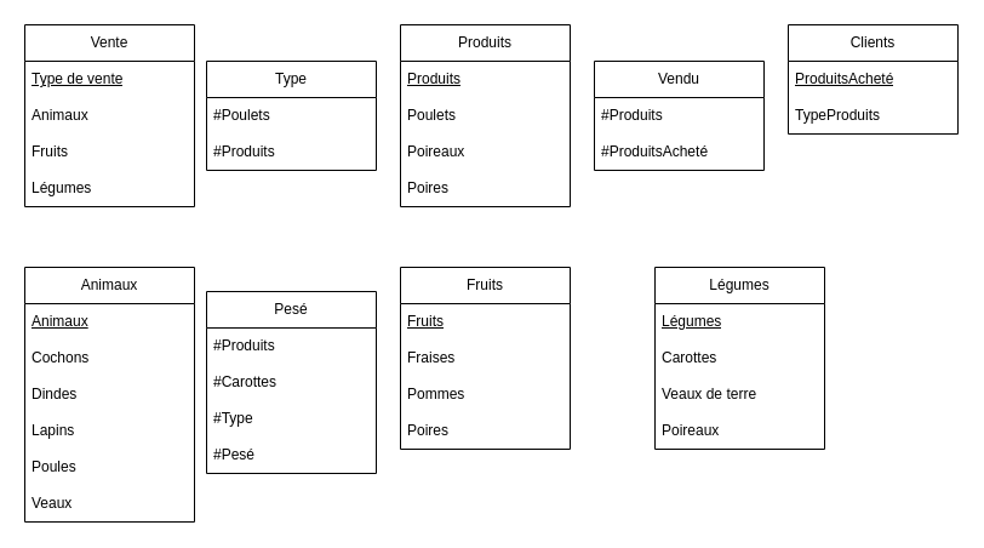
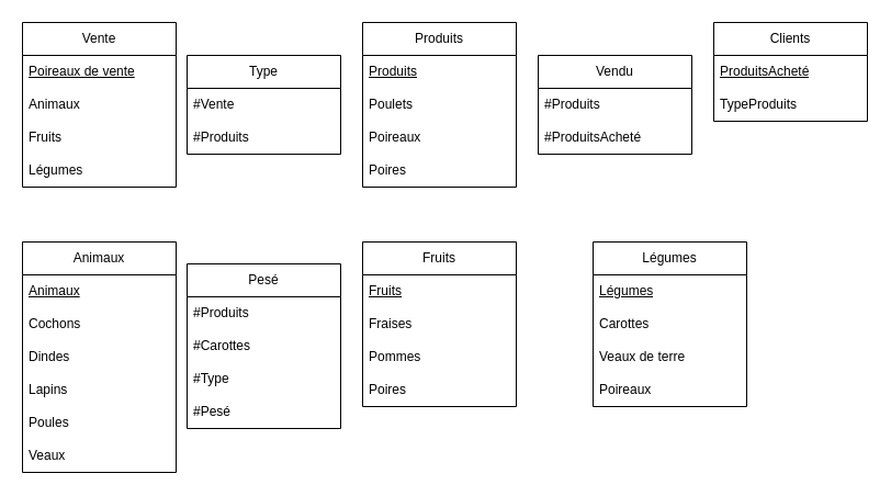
  <mxCell id="0" />
  <mxCell id="1" parent="0" />
  <mxCell id="2" value="Fruits" style="swimlane;fontStyle=0;childLayout=stackLayout;horizontal=1;startSize=30;horizontalStack=0;resizeParent=1;resizeParentMax=0;resizeLast=0;collapsible=1;marginBottom=0;whiteSpace=wrap;html=1;" parent="1" vertex="1"><mxGeometry x="330" y="220" width="140" height="150" as="geometry" /></mxCell>
  <mxCell id="3" value="&lt;u&gt;Fruits&lt;/u&gt;" style="text;strokeColor=none;fillColor=none;align=left;verticalAlign=middle;spacingLeft=4;spacingRight=4;overflow=hidden;points=[[0,0.5],[1,0.5]];portConstraint=eastwest;rotatable=0;whiteSpace=wrap;html=1;" parent="2" vertex="1"><mxGeometry y="30" width="140" height="30" as="geometry" /></mxCell>
  <mxCell id="4" value="Fraises" style="text;strokeColor=none;fillColor=none;align=left;verticalAlign=middle;spacingLeft=4;spacingRight=4;overflow=hidden;points=[[0,0.5],[1,0.5]];portConstraint=eastwest;rotatable=0;whiteSpace=wrap;html=1;" parent="2" vertex="1"><mxGeometry y="60" width="140" height="30" as="geometry" /></mxCell>
  <mxCell id="5" value="Pommes" style="text;strokeColor=none;fillColor=none;align=left;verticalAlign=middle;spacingLeft=4;spacingRight=4;overflow=hidden;points=[[0,0.5],[1,0.5]];portConstraint=eastwest;rotatable=0;whiteSpace=wrap;html=1;" parent="2" vertex="1"><mxGeometry y="90" width="140" height="30" as="geometry" /></mxCell>
  <mxCell id="6" value="Poires" style="text;strokeColor=none;fillColor=none;align=left;verticalAlign=middle;spacingLeft=4;spacingRight=4;overflow=hidden;points=[[0,0.5],[1,0.5]];portConstraint=eastwest;rotatable=0;whiteSpace=wrap;html=1;" parent="2" vertex="1"><mxGeometry y="120" width="140" height="30" as="geometry" /></mxCell>
  <mxCell id="7" value="Légumes" style="swimlane;fontStyle=0;childLayout=stackLayout;horizontal=1;startSize=30;horizontalStack=0;resizeParent=1;resizeParentMax=0;resizeLast=0;collapsible=1;marginBottom=0;whiteSpace=wrap;html=1;" parent="1" vertex="1"><mxGeometry x="540" y="220" width="140" height="150" as="geometry" /></mxCell>
  <mxCell id="8" value="&lt;u&gt;Légumes&lt;/u&gt;" style="text;strokeColor=none;fillColor=none;align=left;verticalAlign=middle;spacingLeft=4;spacingRight=4;overflow=hidden;points=[[0,0.5],[1,0.5]];portConstraint=eastwest;rotatable=0;whiteSpace=wrap;html=1;" parent="7" vertex="1"><mxGeometry y="30" width="140" height="30" as="geometry" /></mxCell>
  <mxCell id="9" value="Carottes" style="text;strokeColor=none;fillColor=none;align=left;verticalAlign=middle;spacingLeft=4;spacingRight=4;overflow=hidden;points=[[0,0.5],[1,0.5]];portConstraint=eastwest;rotatable=0;whiteSpace=wrap;html=1;" parent="7" vertex="1"><mxGeometry y="60" width="140" height="30" as="geometry" /></mxCell>
  <mxCell id="10" value="Veaux de terre" style="text;strokeColor=none;fillColor=none;align=left;verticalAlign=middle;spacingLeft=4;spacingRight=4;overflow=hidden;points=[[0,0.5],[1,0.5]];portConstraint=eastwest;rotatable=0;whiteSpace=wrap;html=1;" parent="7" vertex="1"><mxGeometry y="90" width="140" height="30" as="geometry" /></mxCell>
  <mxCell id="11" value="Poireaux" style="text;strokeColor=none;fillColor=none;align=left;verticalAlign=middle;spacingLeft=4;spacingRight=4;overflow=hidden;points=[[0,0.5],[1,0.5]];portConstraint=eastwest;rotatable=0;whiteSpace=wrap;html=1;" parent="7" vertex="1"><mxGeometry y="120" width="140" height="30" as="geometry" /></mxCell>
  <mxCell id="12" value="Animaux" style="swimlane;fontStyle=0;childLayout=stackLayout;horizontal=1;startSize=30;horizontalStack=0;resizeParent=1;resizeParentMax=0;resizeLast=0;collapsible=1;marginBottom=0;whiteSpace=wrap;html=1;" parent="1" vertex="1"><mxGeometry x="20" y="220" width="140" height="210" as="geometry" /></mxCell>
  <mxCell id="13" value="&lt;u&gt;Animaux&lt;/u&gt;" style="text;strokeColor=none;fillColor=none;align=left;verticalAlign=middle;spacingLeft=4;spacingRight=4;overflow=hidden;points=[[0,0.5],[1,0.5]];portConstraint=eastwest;rotatable=0;whiteSpace=wrap;html=1;" parent="12" vertex="1"><mxGeometry y="30" width="140" height="30" as="geometry" /></mxCell>
  <mxCell id="14" value="Cochons" style="text;strokeColor=none;fillColor=none;align=left;verticalAlign=middle;spacingLeft=4;spacingRight=4;overflow=hidden;points=[[0,0.5],[1,0.5]];portConstraint=eastwest;rotatable=0;whiteSpace=wrap;html=1;" parent="12" vertex="1"><mxGeometry y="60" width="140" height="30" as="geometry" /></mxCell>
  <mxCell id="15" value="Dindes" style="text;strokeColor=none;fillColor=none;align=left;verticalAlign=middle;spacingLeft=4;spacingRight=4;overflow=hidden;points=[[0,0.5],[1,0.5]];portConstraint=eastwest;rotatable=0;whiteSpace=wrap;html=1;" parent="12" vertex="1"><mxGeometry y="90" width="140" height="30" as="geometry" /></mxCell>
  <mxCell id="16" value="Lapins" style="text;strokeColor=none;fillColor=none;align=left;verticalAlign=middle;spacingLeft=4;spacingRight=4;overflow=hidden;points=[[0,0.5],[1,0.5]];portConstraint=eastwest;rotatable=0;whiteSpace=wrap;html=1;" parent="12" vertex="1"><mxGeometry y="120" width="140" height="30" as="geometry" /></mxCell>
  <mxCell id="17" value="Poules" style="text;strokeColor=none;fillColor=none;align=left;verticalAlign=middle;spacingLeft=4;spacingRight=4;overflow=hidden;points=[[0,0.5],[1,0.5]];portConstraint=eastwest;rotatable=0;whiteSpace=wrap;html=1;" parent="12" vertex="1"><mxGeometry y="150" width="140" height="30" as="geometry" /></mxCell>
  <mxCell id="18" value="Veaux" style="text;strokeColor=none;fillColor=none;align=left;verticalAlign=middle;spacingLeft=4;spacingRight=4;overflow=hidden;points=[[0,0.5],[1,0.5]];portConstraint=eastwest;rotatable=0;whiteSpace=wrap;html=1;" parent="12" vertex="1"><mxGeometry y="180" width="140" height="30" as="geometry" /></mxCell>
  <mxCell id="19" value="Clients" style="swimlane;fontStyle=0;childLayout=stackLayout;horizontal=1;startSize=30;horizontalStack=0;resizeParent=1;resizeParentMax=0;resizeLast=0;collapsible=1;marginBottom=0;whiteSpace=wrap;html=1;" parent="1" vertex="1"><mxGeometry x="650" y="20" width="140" height="90" as="geometry" /></mxCell>
  <mxCell id="20" value="&lt;u&gt;ProduitsAcheté&lt;/u&gt;" style="text;strokeColor=none;fillColor=none;align=left;verticalAlign=middle;spacingLeft=4;spacingRight=4;overflow=hidden;points=[[0,0.5],[1,0.5]];portConstraint=eastwest;rotatable=0;whiteSpace=wrap;html=1;" parent="19" vertex="1"><mxGeometry y="30" width="140" height="30" as="geometry" /></mxCell>
  <mxCell id="21" value="TypeProduits" style="text;strokeColor=none;fillColor=none;align=left;verticalAlign=middle;spacingLeft=4;spacingRight=4;overflow=hidden;points=[[0,0.5],[1,0.5]];portConstraint=eastwest;rotatable=0;whiteSpace=wrap;html=1;" parent="19" vertex="1"><mxGeometry y="60" width="140" height="30" as="geometry" /></mxCell>
  <mxCell id="22" value="Produits" style="swimlane;fontStyle=0;childLayout=stackLayout;horizontal=1;startSize=30;horizontalStack=0;resizeParent=1;resizeParentMax=0;resizeLast=0;collapsible=1;marginBottom=0;whiteSpace=wrap;html=1;" parent="1" vertex="1"><mxGeometry x="330" y="20" width="140" height="150" as="geometry" /></mxCell>
  <mxCell id="23" value="&lt;u&gt;Produits&lt;/u&gt;" style="text;strokeColor=none;fillColor=none;align=left;verticalAlign=middle;spacingLeft=4;spacingRight=4;overflow=hidden;points=[[0,0.5],[1,0.5]];portConstraint=eastwest;rotatable=0;whiteSpace=wrap;html=1;" parent="22" vertex="1"><mxGeometry y="30" width="140" height="30" as="geometry" /></mxCell>
  <mxCell id="24" value="Poulets" style="text;strokeColor=none;fillColor=none;align=left;verticalAlign=middle;spacingLeft=4;spacingRight=4;overflow=hidden;points=[[0,0.5],[1,0.5]];portConstraint=eastwest;rotatable=0;whiteSpace=wrap;html=1;" parent="22" vertex="1"><mxGeometry y="60" width="140" height="30" as="geometry" /></mxCell>
  <mxCell id="25" value="Poireaux" style="text;strokeColor=none;fillColor=none;align=left;verticalAlign=middle;spacingLeft=4;spacingRight=4;overflow=hidden;points=[[0,0.5],[1,0.5]];portConstraint=eastwest;rotatable=0;whiteSpace=wrap;html=1;" parent="22" vertex="1"><mxGeometry y="90" width="140" height="30" as="geometry" /></mxCell>
  <mxCell id="26" value="Poires" style="text;strokeColor=none;fillColor=none;align=left;verticalAlign=middle;spacingLeft=4;spacingRight=4;overflow=hidden;points=[[0,0.5],[1,0.5]];portConstraint=eastwest;rotatable=0;whiteSpace=wrap;html=1;" parent="22" vertex="1"><mxGeometry y="120" width="140" height="30" as="geometry" /></mxCell>
  <mxCell id="27" value="Vente" style="swimlane;fontStyle=0;childLayout=stackLayout;horizontal=1;startSize=30;horizontalStack=0;resizeParent=1;resizeParentMax=0;resizeLast=0;collapsible=1;marginBottom=0;whiteSpace=wrap;html=1;" parent="1" vertex="1"><mxGeometry x="20" y="20" width="140" height="150" as="geometry" /></mxCell>
- <mxCell id="28" value="&lt;u&gt;Type de vente&lt;/u&gt;" style="text;strokeColor=none;fillColor=none;align=left;verticalAlign=middle;spacingLeft=4;spacingRight=4;overflow=hidden;points=[[0,0.5],[1,0.5]];portConstraint=eastwest;rotatable=0;whiteSpace=wrap;html=1;" parent="27" vertex="1"><mxGeometry y="30" width="140" height="30" as="geometry" /></mxCell>
+ <mxCell id="28" value="&lt;u&gt;Poireaux de vente&lt;/u&gt;" style="text;strokeColor=none;fillColor=none;align=left;verticalAlign=middle;spacingLeft=4;spacingRight=4;overflow=hidden;points=[[0,0.5],[1,0.5]];portConstraint=eastwest;rotatable=0;whiteSpace=wrap;html=1;" parent="27" vertex="1"><mxGeometry y="30" width="140" height="30" as="geometry" /></mxCell>
  <mxCell id="29" value="Animaux" style="text;strokeColor=none;fillColor=none;align=left;verticalAlign=middle;spacingLeft=4;spacingRight=4;overflow=hidden;points=[[0,0.5],[1,0.5]];portConstraint=eastwest;rotatable=0;whiteSpace=wrap;html=1;" parent="27" vertex="1"><mxGeometry y="60" width="140" height="30" as="geometry" /></mxCell>
  <mxCell id="30" value="Fruits" style="text;strokeColor=none;fillColor=none;align=left;verticalAlign=middle;spacingLeft=4;spacingRight=4;overflow=hidden;points=[[0,0.5],[1,0.5]];portConstraint=eastwest;rotatable=0;whiteSpace=wrap;html=1;" parent="27" vertex="1"><mxGeometry y="90" width="140" height="30" as="geometry" /></mxCell>
  <mxCell id="31" value="Légumes" style="text;strokeColor=none;fillColor=none;align=left;verticalAlign=middle;spacingLeft=4;spacingRight=4;overflow=hidden;points=[[0,0.5],[1,0.5]];portConstraint=eastwest;rotatable=0;whiteSpace=wrap;html=1;" parent="27" vertex="1"><mxGeometry y="120" width="140" height="30" as="geometry" /></mxCell>
  <mxCell id="32" value="Type" style="swimlane;fontStyle=0;childLayout=stackLayout;horizontal=1;startSize=30;horizontalStack=0;resizeParent=1;resizeParentMax=0;resizeLast=0;collapsible=1;marginBottom=0;whiteSpace=wrap;html=1;" parent="1" vertex="1"><mxGeometry x="170" y="50" width="140" height="90" as="geometry" /></mxCell>
- <mxCell id="33" value="#Poulets" style="text;strokeColor=none;fillColor=none;align=left;verticalAlign=middle;spacingLeft=4;spacingRight=4;overflow=hidden;points=[[0,0.5],[1,0.5]];portConstraint=eastwest;rotatable=0;whiteSpace=wrap;html=1;" parent="32" vertex="1"><mxGeometry y="30" width="140" height="30" as="geometry" /></mxCell>
+ <mxCell id="33" value="#Vente" style="text;strokeColor=none;fillColor=none;align=left;verticalAlign=middle;spacingLeft=4;spacingRight=4;overflow=hidden;points=[[0,0.5],[1,0.5]];portConstraint=eastwest;rotatable=0;whiteSpace=wrap;html=1;" parent="32" vertex="1"><mxGeometry y="30" width="140" height="30" as="geometry" /></mxCell>
  <mxCell id="34" value="#Produits" style="text;strokeColor=none;fillColor=none;align=left;verticalAlign=middle;spacingLeft=4;spacingRight=4;overflow=hidden;points=[[0,0.5],[1,0.5]];portConstraint=eastwest;rotatable=0;whiteSpace=wrap;html=1;" parent="32" vertex="1"><mxGeometry y="60" width="140" height="30" as="geometry" /></mxCell>
  <mxCell id="35" value="Pesé" style="swimlane;fontStyle=0;childLayout=stackLayout;horizontal=1;startSize=30;horizontalStack=0;resizeParent=1;resizeParentMax=0;resizeLast=0;collapsible=1;marginBottom=0;whiteSpace=wrap;html=1;" parent="1" vertex="1"><mxGeometry x="170" y="240" width="140" height="150" as="geometry" /></mxCell>
  <mxCell id="36" value="#Produits" style="text;strokeColor=none;fillColor=none;align=left;verticalAlign=middle;spacingLeft=4;spacingRight=4;overflow=hidden;points=[[0,0.5],[1,0.5]];portConstraint=eastwest;rotatable=0;whiteSpace=wrap;html=1;" parent="35" vertex="1"><mxGeometry y="30" width="140" height="30" as="geometry" /></mxCell>
  <mxCell id="37" value="#Carottes" style="text;strokeColor=none;fillColor=none;align=left;verticalAlign=middle;spacingLeft=4;spacingRight=4;overflow=hidden;points=[[0,0.5],[1,0.5]];portConstraint=eastwest;rotatable=0;whiteSpace=wrap;html=1;" parent="35" vertex="1"><mxGeometry y="60" width="140" height="30" as="geometry" /></mxCell>
  <mxCell id="38" value="#Type" style="text;strokeColor=none;fillColor=none;align=left;verticalAlign=middle;spacingLeft=4;spacingRight=4;overflow=hidden;points=[[0,0.5],[1,0.5]];portConstraint=eastwest;rotatable=0;whiteSpace=wrap;html=1;" parent="35" vertex="1"><mxGeometry y="90" width="140" height="30" as="geometry" /></mxCell>
  <mxCell id="39" value="#Pesé" style="text;strokeColor=none;fillColor=none;align=left;verticalAlign=middle;spacingLeft=4;spacingRight=4;overflow=hidden;points=[[0,0.5],[1,0.5]];portConstraint=eastwest;rotatable=0;whiteSpace=wrap;html=1;" parent="35" vertex="1"><mxGeometry y="120" width="140" height="30" as="geometry" /></mxCell>
  <mxCell id="40" value="Vendu" style="swimlane;fontStyle=0;childLayout=stackLayout;horizontal=1;startSize=30;horizontalStack=0;resizeParent=1;resizeParentMax=0;resizeLast=0;collapsible=1;marginBottom=0;whiteSpace=wrap;html=1;" parent="1" vertex="1"><mxGeometry x="490" y="50" width="140" height="90" as="geometry" /></mxCell>
  <mxCell id="41" value="#Produits" style="text;strokeColor=none;fillColor=none;align=left;verticalAlign=middle;spacingLeft=4;spacingRight=4;overflow=hidden;points=[[0,0.5],[1,0.5]];portConstraint=eastwest;rotatable=0;whiteSpace=wrap;html=1;" parent="40" vertex="1"><mxGeometry y="30" width="140" height="30" as="geometry" /></mxCell>
  <mxCell id="42" value="#ProduitsAcheté" style="text;strokeColor=none;fillColor=none;align=left;verticalAlign=middle;spacingLeft=4;spacingRight=4;overflow=hidden;points=[[0,0.5],[1,0.5]];portConstraint=eastwest;rotatable=0;whiteSpace=wrap;html=1;" parent="40" vertex="1"><mxGeometry y="60" width="140" height="30" as="geometry" /></mxCell>
